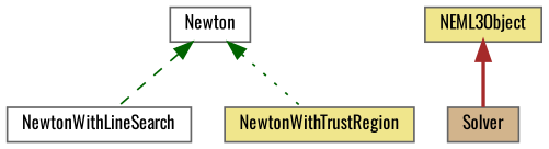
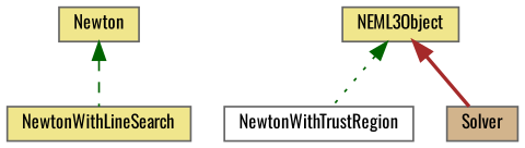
  digraph {
    fontname=Oswald
    node [color=gray40 fillcolor=khaki fontname=Oswald fontsize=10 shape=box style=filled]
    edge [color=darkgreen dir=back fontname=Oswald fontsize=10 labelfontname=Helvetica labelfontsize=10]
-   n1 [fillcolor=white height=0.2 label=Newton width=0.4]
-   n2 [fillcolor=white height=0.2 label=NewtonWithLineSearch width=0.4]
-   n3 [height=0.2 label=NewtonWithTrustRegion width=0.4]
+   n1 [height=0.2 label=Newton width=0.4]
+   n2 [height=0.2 label=NewtonWithLineSearch width=0.4]
+   n3 [fillcolor=white height=0.2 label=NewtonWithTrustRegion width=0.4]
    n4 [fillcolor=tan height=0.2 label=Solver width=0.4]
    n5 [height=0.2 label=NEML3Object width=0.4]
    n1 -> n2 [style=dashed]
-   n1 -> n3 [style=dotted]
+   n5 -> n3 [style=dotted]
    n5 -> n4 [color=brown style=bold]
  }
